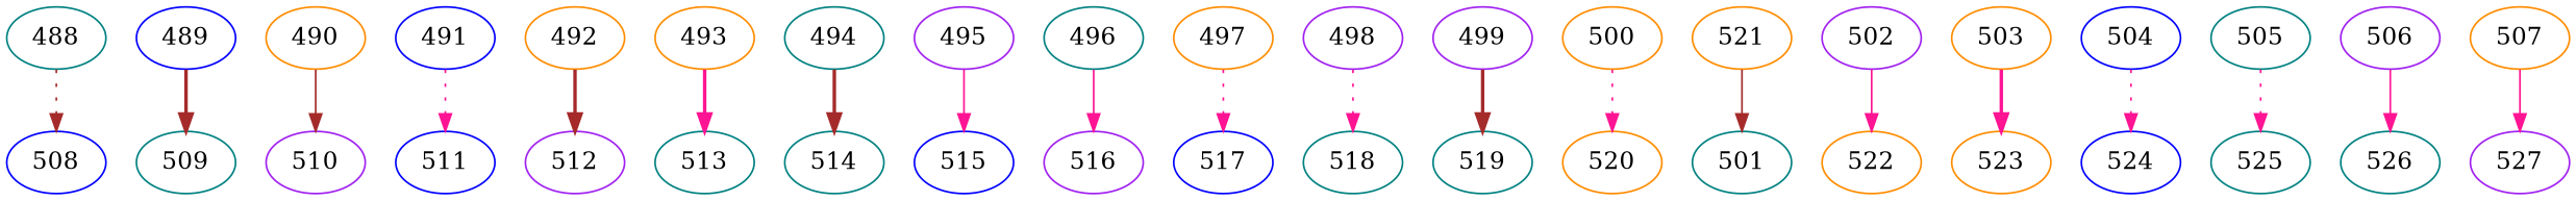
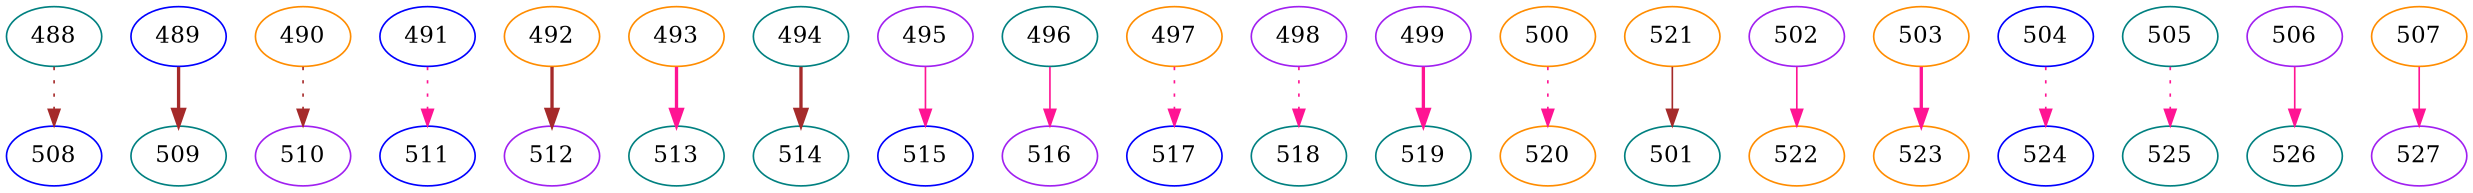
  digraph {
    node [color=teal]
    edge [color=deeppink style=dotted]
    n1 [label=488]
    n2 [color=blue label=508]
    n3 [color=blue label=489]
    n4 [label=509]
    n5 [color=darkorange label=490]
    n6 [color=purple label=510]
    n7 [color=blue label=491]
    n8 [color=blue label=511]
    n9 [color=darkorange label=492]
    n10 [color=purple label=512]
    n11 [color=darkorange label=493]
    n12 [label=513]
    n13 [label=494]
    n14 [label=514]
    n15 [color=purple label=495]
    n16 [color=blue label=515]
    n17 [label=496]
    n18 [color=purple label=516]
    n19 [color=darkorange label=497]
    n20 [color=blue label=517]
    n21 [color=purple label=498]
    n22 [label=518]
    n23 [color=purple label=499]
    n24 [label=519]
    n25 [color=darkorange label=500]
    n26 [color=darkorange label=520]
    n27 [label=501]
    n28 [color=darkorange label=521]
    n29 [color=purple label=502]
    n30 [color=darkorange label=522]
    n31 [color=darkorange label=503]
    n32 [color=darkorange label=523]
    n33 [color=blue label=504]
    n34 [color=blue label=524]
    n35 [label=505]
    n36 [label=525]
    n37 [color=purple label=506]
    n38 [label=526]
    n39 [color=darkorange label=507]
    n40 [color=purple label=527]
    n1 -> n2 [color=brown]
    n3 -> n4 [color=brown style=bold]
-   n5 -> n6 [color=brown style=solid]
+   n5 -> n6 [color=brown]
    n7 -> n8
    n9 -> n10 [color=brown style=bold]
    n11 -> n12 [style=bold]
    n13 -> n14 [color=brown style=bold]
    n15 -> n16 [style=solid]
    n17 -> n18 [style=solid]
    n19 -> n20
    n21 -> n22
-   n23 -> n24 [color=brown style=bold]
+   n23 -> n24 [style=bold]
    n25 -> n26
    n28 -> n27 [color=brown style=solid]
    n29 -> n30 [style=solid]
    n31 -> n32 [style=bold]
    n33 -> n34
    n35 -> n36
    n37 -> n38 [style=solid]
    n39 -> n40 [style=solid]
  }
